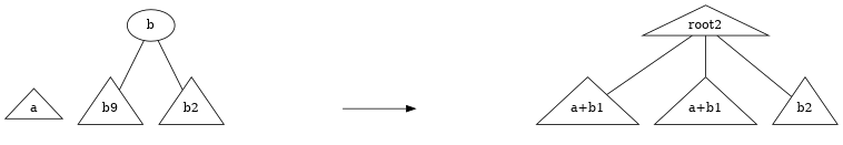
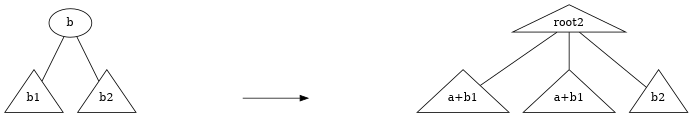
  digraph {
    ordering=out
    node [shape=triangle]
    edge [dir=none]
-   a
-   b1 [height=1.0 label=b9]
+   b1 [height=1.0]
    breakL [height=1.0 style=invis width=0]
    b2 [height=1.0]
    n5 [height=1.0 label="a+b1"]
    breakR [height=1.0 style=invis width=0]
    b [shape=""]
    root2
    n9 [height=1.0 label="a+b1"]
    n10 [height=1.0 label=b2]
    subgraph sub_1 {
      rank=same
-     a
      b1
      breakL
      b2
      n5
      breakR
    }
-   a -> b1 [style=invis]
    breakL -> breakR [dir=forward minlen=2]
    b2 -> breakL [style=invis]
    breakR -> n5 [style=invis]
    b -> b1
    b -> b2
    root2 -> n5
    root2 -> n9
    root2 -> n10
  }
